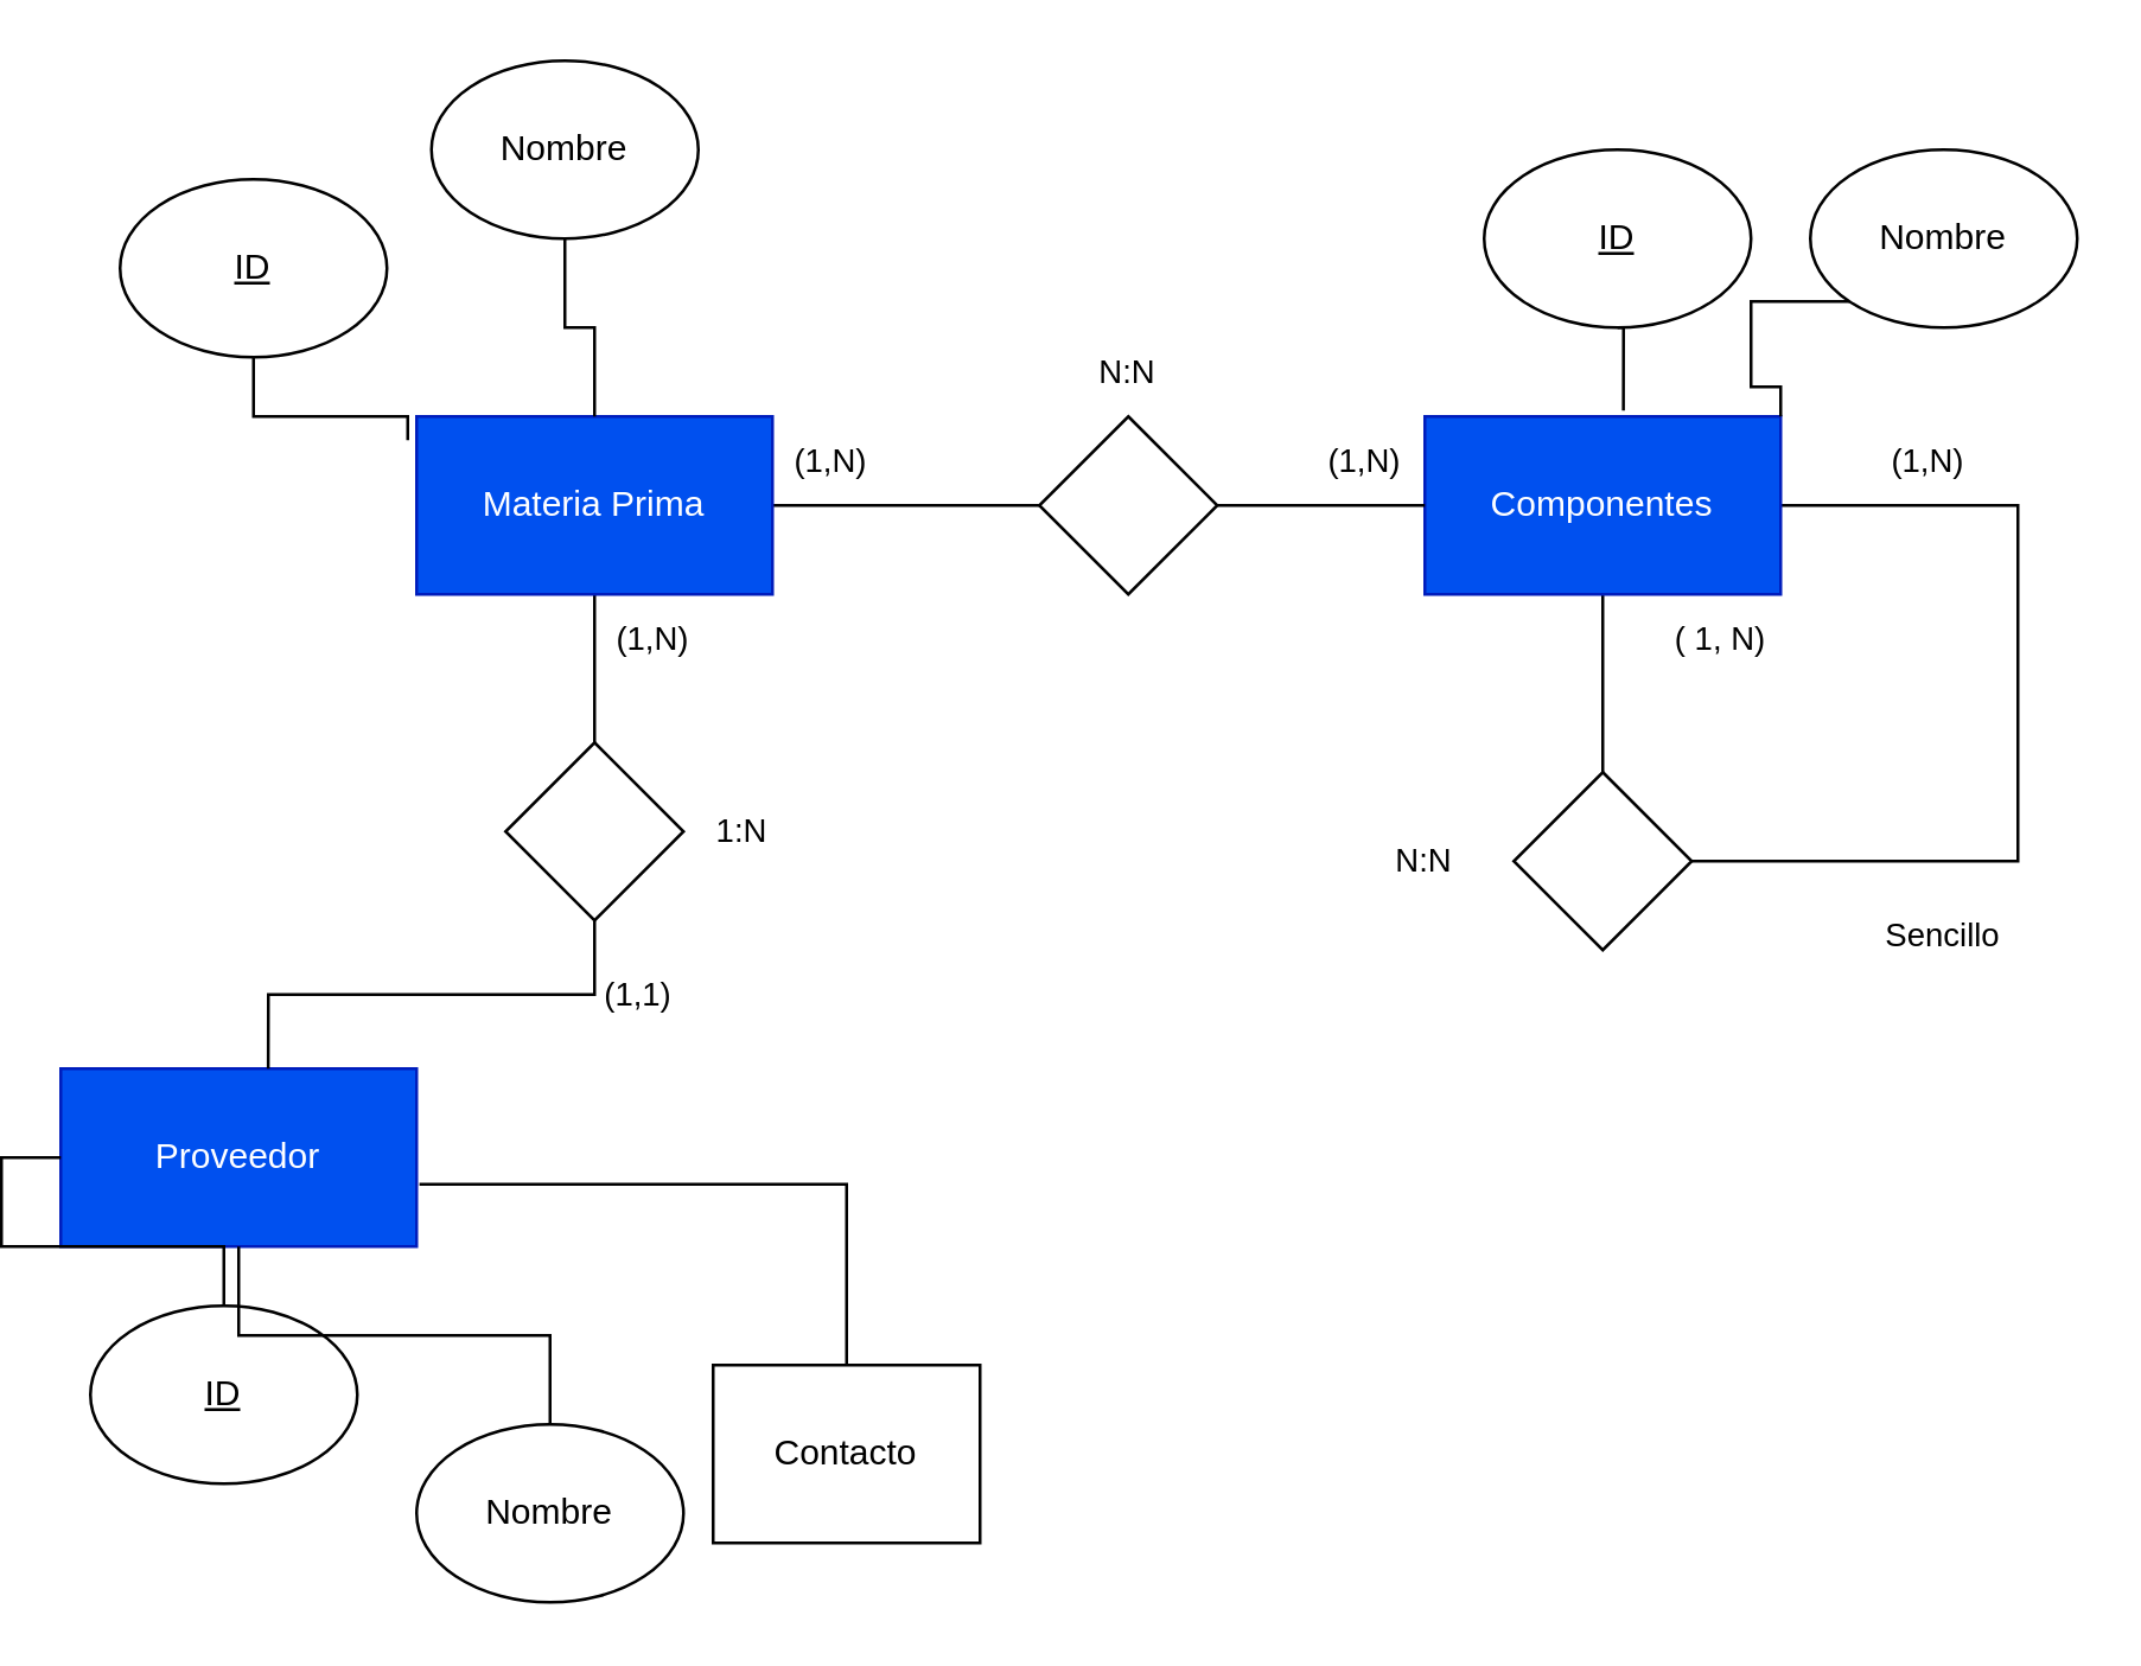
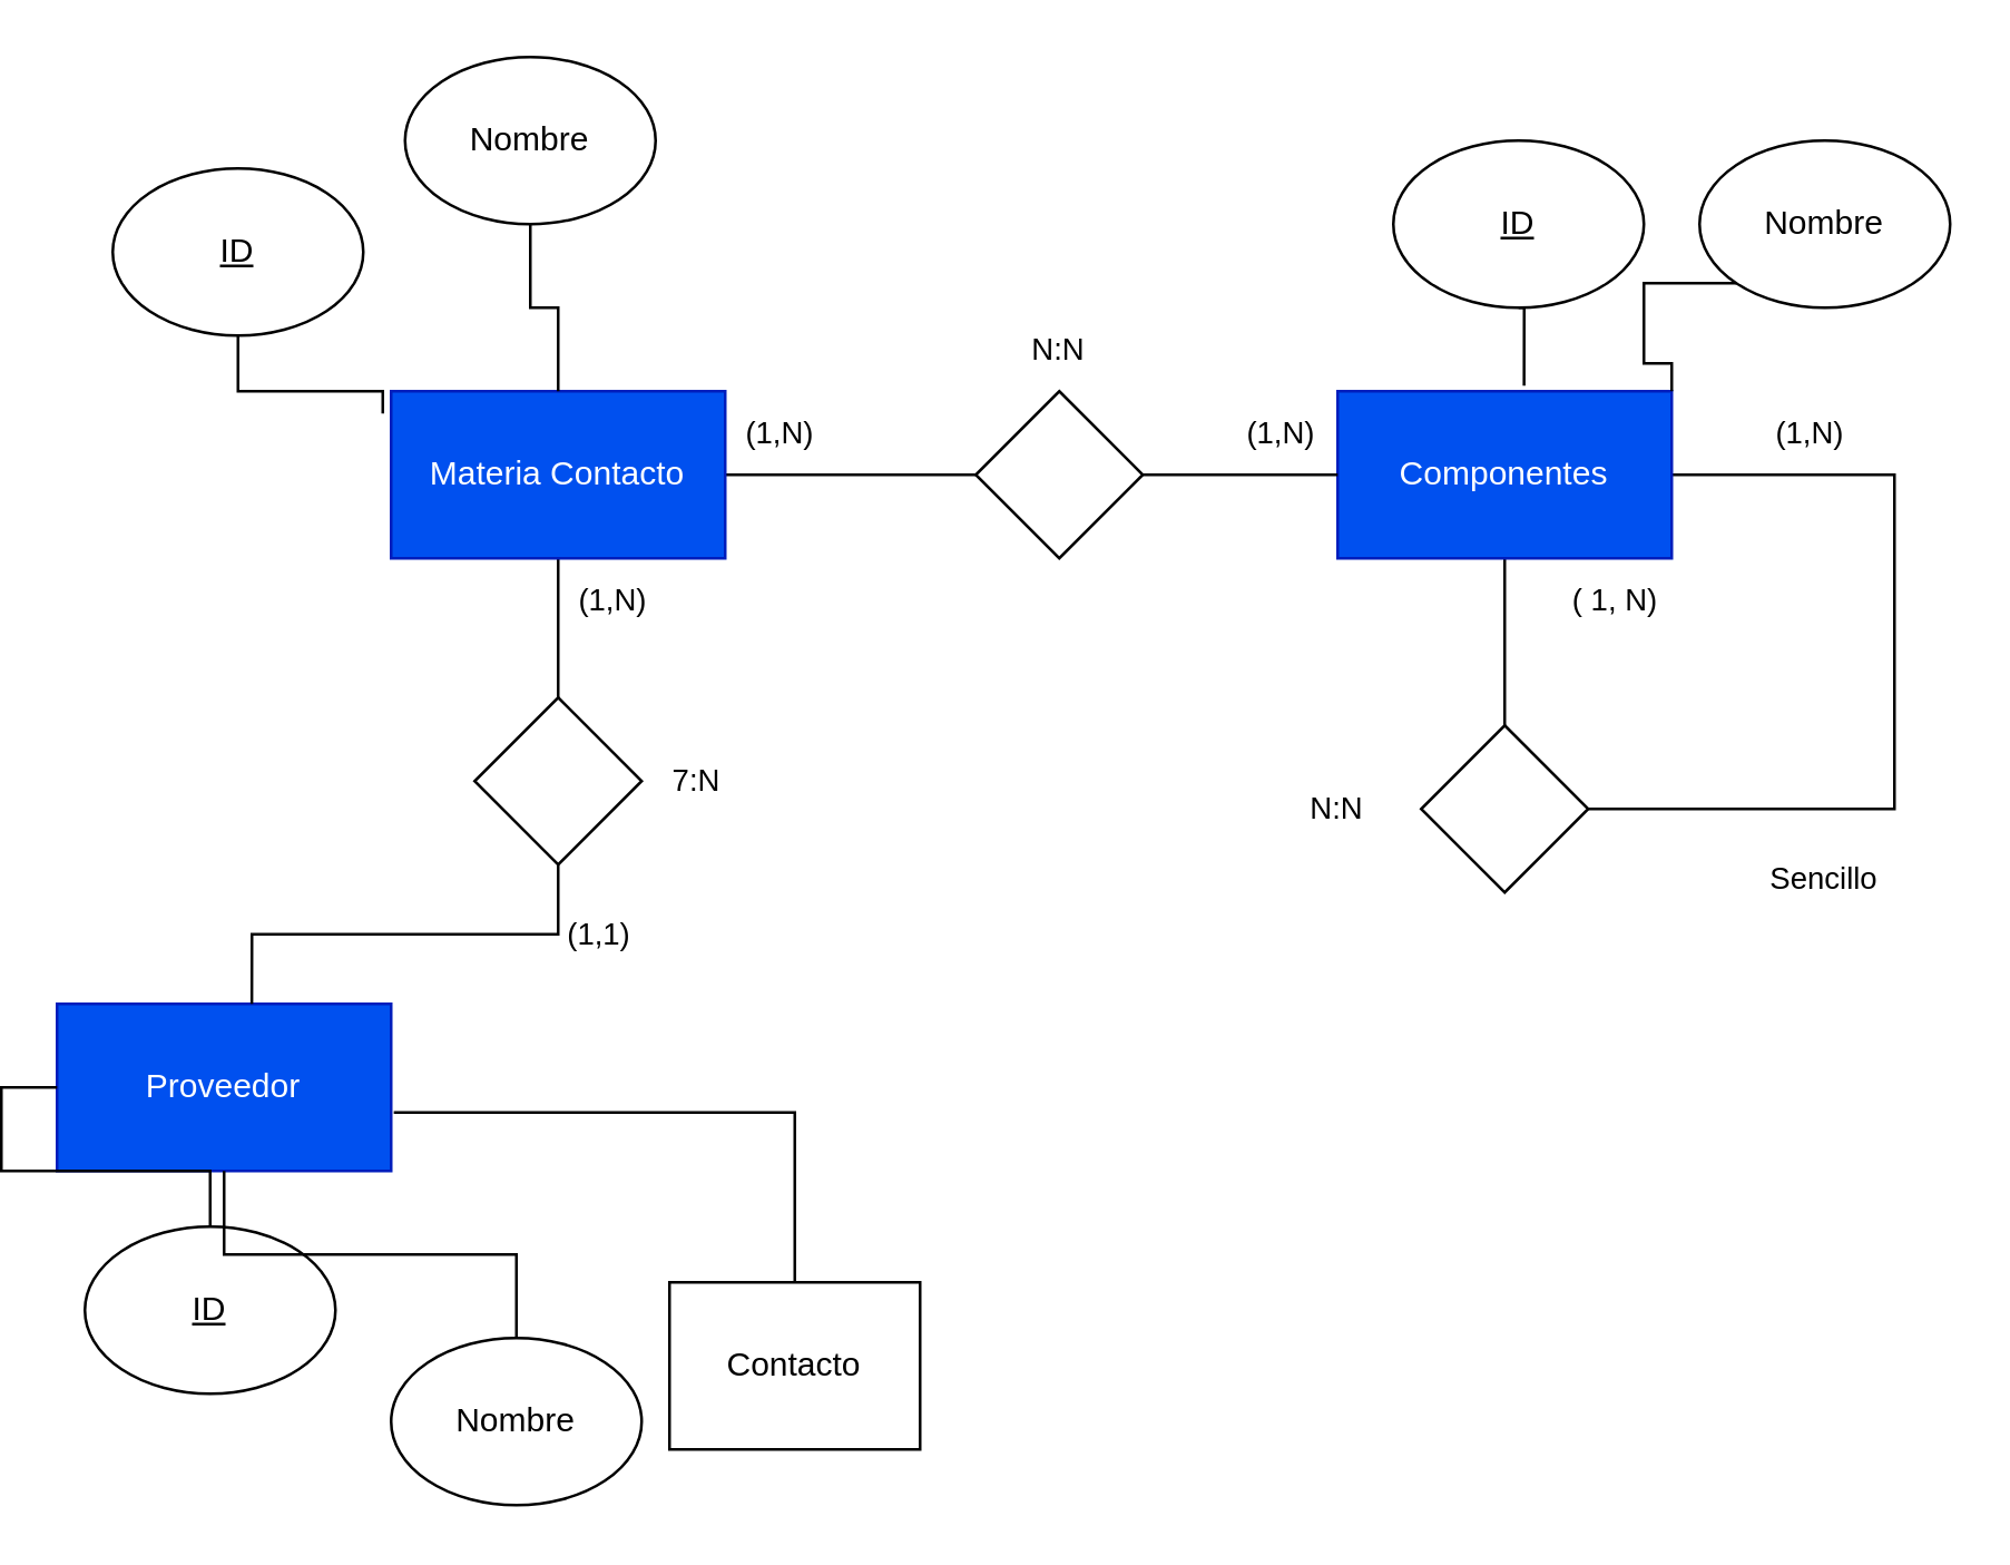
  <mxCell id="0" />
  <mxCell id="1" parent="0" />
  <mxCell id="2" style="edgeStyle=orthogonalEdgeStyle;shape=connector;rounded=0;orthogonalLoop=1;jettySize=auto;html=1;exitX=0.5;exitY=1;exitDx=0;exitDy=0;entryX=0.5;entryY=0;entryDx=0;entryDy=0;strokeColor=default;align=center;verticalAlign=middle;fontFamily=Helvetica;fontSize=11;fontColor=default;labelBackgroundColor=default;endArrow=none;endFill=0;" edge="1" parent="1" source="4" target="21"><mxGeometry relative="1" as="geometry" /></mxCell>
  <mxCell id="3" style="edgeStyle=orthogonalEdgeStyle;shape=connector;rounded=0;orthogonalLoop=1;jettySize=auto;html=1;exitX=1;exitY=0.5;exitDx=0;exitDy=0;strokeColor=default;align=center;verticalAlign=middle;fontFamily=Helvetica;fontSize=11;fontColor=default;labelBackgroundColor=default;endArrow=none;endFill=0;entryX=1;entryY=0.5;entryDx=0;entryDy=0;" edge="1" parent="1" source="4" target="21"><mxGeometry relative="1" as="geometry"><mxPoint x="650" y="290" as="targetPoint" /><Array as="points"><mxPoint x="680" y="170" /><mxPoint x="680" y="290" /></Array></mxGeometry></mxCell>
  <mxCell id="4" value="Componentes" style="rounded=0;whiteSpace=wrap;html=1;fillColor=#0050ef;fontColor=#ffffff;strokeColor=#001DBC;" vertex="1" parent="1"><mxGeometry x="480" y="140" width="120" height="60" as="geometry" /></mxCell>
  <mxCell id="5" value="Proveedor" style="rounded=0;whiteSpace=wrap;html=1;fillColor=#0050ef;fontColor=#ffffff;strokeColor=#001DBC;" vertex="1" parent="1"><mxGeometry x="20" y="360" width="120" height="60" as="geometry" /></mxCell>
  <mxCell id="6" style="edgeStyle=orthogonalEdgeStyle;rounded=0;orthogonalLoop=1;jettySize=auto;html=1;exitX=1;exitY=0.5;exitDx=0;exitDy=0;endArrow=none;endFill=0;entryX=0;entryY=0.5;entryDx=0;entryDy=0;" edge="1" parent="1" source="8" target="20"><mxGeometry relative="1" as="geometry"><mxPoint x="280" y="170" as="targetPoint" /></mxGeometry></mxCell>
  <mxCell id="7" style="edgeStyle=orthogonalEdgeStyle;shape=connector;rounded=0;orthogonalLoop=1;jettySize=auto;html=1;exitX=0.5;exitY=1;exitDx=0;exitDy=0;entryX=0.5;entryY=0;entryDx=0;entryDy=0;strokeColor=default;align=center;verticalAlign=middle;fontFamily=Helvetica;fontSize=11;fontColor=default;labelBackgroundColor=default;endArrow=none;endFill=0;" edge="1" parent="1" source="8" target="18"><mxGeometry relative="1" as="geometry" /></mxCell>
- <mxCell id="8" value="Materia Prima" style="rounded=0;whiteSpace=wrap;html=1;fillColor=#0050ef;fontColor=#ffffff;strokeColor=#001DBC;" vertex="1" parent="1"><mxGeometry x="140" y="140" width="120" height="60" as="geometry" /></mxCell>
+ <mxCell id="8" value="Materia Contacto" style="rounded=0;whiteSpace=wrap;html=1;fillColor=#0050ef;fontColor=#ffffff;strokeColor=#001DBC;" vertex="1" parent="1"><mxGeometry x="140" y="140" width="120" height="60" as="geometry" /></mxCell>
  <mxCell id="9" style="edgeStyle=orthogonalEdgeStyle;shape=connector;rounded=0;orthogonalLoop=1;jettySize=auto;html=1;exitX=0.5;exitY=0;exitDx=0;exitDy=0;entryX=0;entryY=0.5;entryDx=0;entryDy=0;strokeColor=default;align=center;verticalAlign=middle;fontFamily=Helvetica;fontSize=11;fontColor=default;labelBackgroundColor=default;endArrow=none;endFill=0;" edge="1" parent="1" source="10" target="5"><mxGeometry relative="1" as="geometry" /></mxCell>
  <mxCell id="10" value="&lt;u&gt;ID&lt;/u&gt;" style="ellipse;whiteSpace=wrap;html=1;" vertex="1" parent="1"><mxGeometry x="30" y="440" width="90" height="60" as="geometry" /></mxCell>
  <mxCell id="11" value="&lt;u&gt;ID&lt;/u&gt;" style="ellipse;whiteSpace=wrap;html=1;" vertex="1" parent="1"><mxGeometry x="40" y="60" width="90" height="60" as="geometry" /></mxCell>
  <mxCell id="12" style="edgeStyle=orthogonalEdgeStyle;shape=connector;rounded=0;orthogonalLoop=1;jettySize=auto;html=1;exitX=0.5;exitY=1;exitDx=0;exitDy=0;entryX=0.5;entryY=0;entryDx=0;entryDy=0;strokeColor=default;align=center;verticalAlign=middle;fontFamily=Helvetica;fontSize=11;fontColor=default;labelBackgroundColor=default;endArrow=none;endFill=0;" edge="1" parent="1" source="13" target="8"><mxGeometry relative="1" as="geometry" /></mxCell>
  <mxCell id="13" value="Nombre" style="ellipse;whiteSpace=wrap;html=1;" vertex="1" parent="1"><mxGeometry x="145" y="20" width="90" height="60" as="geometry" /></mxCell>
  <mxCell id="14" style="edgeStyle=orthogonalEdgeStyle;shape=connector;rounded=0;orthogonalLoop=1;jettySize=auto;html=1;exitX=0.5;exitY=0;exitDx=0;exitDy=0;entryX=0.5;entryY=1;entryDx=0;entryDy=0;strokeColor=default;align=center;verticalAlign=middle;fontFamily=Helvetica;fontSize=11;fontColor=default;labelBackgroundColor=default;endArrow=none;endFill=0;" edge="1" parent="1" source="15" target="5"><mxGeometry relative="1" as="geometry" /></mxCell>
  <mxCell id="15" value="Nombre" style="ellipse;whiteSpace=wrap;html=1;" vertex="1" parent="1"><mxGeometry x="140" y="480" width="90" height="60" as="geometry" /></mxCell>
  <mxCell id="16" style="edgeStyle=orthogonalEdgeStyle;shape=connector;rounded=0;orthogonalLoop=1;jettySize=auto;html=1;exitX=0;exitY=1;exitDx=0;exitDy=0;entryX=1;entryY=0;entryDx=0;entryDy=0;strokeColor=default;align=center;verticalAlign=middle;fontFamily=Helvetica;fontSize=11;fontColor=default;labelBackgroundColor=default;endArrow=none;endFill=0;" edge="1" parent="1" source="17" target="4"><mxGeometry relative="1" as="geometry" /></mxCell>
  <mxCell id="17" value="Nombre" style="ellipse;whiteSpace=wrap;html=1;" vertex="1" parent="1"><mxGeometry x="610" y="50" width="90" height="60" as="geometry" /></mxCell>
  <mxCell id="18" value="" style="rhombus;whiteSpace=wrap;html=1;" vertex="1" parent="1"><mxGeometry x="170" y="250" width="60" height="60" as="geometry" /></mxCell>
  <mxCell id="19" style="edgeStyle=orthogonalEdgeStyle;shape=connector;rounded=0;orthogonalLoop=1;jettySize=auto;html=1;exitX=1;exitY=0.5;exitDx=0;exitDy=0;entryX=0;entryY=0.5;entryDx=0;entryDy=0;strokeColor=default;align=center;verticalAlign=middle;fontFamily=Helvetica;fontSize=11;fontColor=default;labelBackgroundColor=default;endArrow=none;endFill=0;" edge="1" parent="1" source="20" target="4"><mxGeometry relative="1" as="geometry" /></mxCell>
  <mxCell id="20" value="" style="rhombus;whiteSpace=wrap;html=1;" vertex="1" parent="1"><mxGeometry x="350" y="140" width="60" height="60" as="geometry" /></mxCell>
  <mxCell id="21" value="" style="rhombus;whiteSpace=wrap;html=1;" vertex="1" parent="1"><mxGeometry x="510" y="260" width="60" height="60" as="geometry" /></mxCell>
  <mxCell id="22" value="(1,N)" style="text;strokeColor=none;align=center;fillColor=none;html=1;verticalAlign=middle;whiteSpace=wrap;rounded=0;fontFamily=Helvetica;fontSize=11;fontColor=default;labelBackgroundColor=default;" vertex="1" parent="1"><mxGeometry x="250" y="140" width="60" height="30" as="geometry" /></mxCell>
  <mxCell id="23" value="(1,N)" style="text;strokeColor=none;align=center;fillColor=none;html=1;verticalAlign=middle;whiteSpace=wrap;rounded=0;fontFamily=Helvetica;fontSize=11;fontColor=default;labelBackgroundColor=default;" vertex="1" parent="1"><mxGeometry x="430" y="140" width="60" height="30" as="geometry" /></mxCell>
  <mxCell id="24" style="edgeStyle=orthogonalEdgeStyle;shape=connector;rounded=0;orthogonalLoop=1;jettySize=auto;html=1;exitX=0.5;exitY=1;exitDx=0;exitDy=0;entryX=0.583;entryY=0;entryDx=0;entryDy=0;entryPerimeter=0;strokeColor=default;align=center;verticalAlign=middle;fontFamily=Helvetica;fontSize=11;fontColor=default;labelBackgroundColor=default;endArrow=none;endFill=0;" edge="1" parent="1" source="18" target="5"><mxGeometry relative="1" as="geometry" /></mxCell>
  <mxCell id="25" value="(1,1)" style="text;strokeColor=none;align=center;fillColor=none;html=1;verticalAlign=middle;whiteSpace=wrap;rounded=0;fontFamily=Helvetica;fontSize=11;fontColor=default;labelBackgroundColor=default;" vertex="1" parent="1"><mxGeometry x="185" y="320" width="60" height="30" as="geometry" /></mxCell>
  <mxCell id="26" value="(1,N)" style="text;strokeColor=none;align=center;fillColor=none;html=1;verticalAlign=middle;whiteSpace=wrap;rounded=0;fontFamily=Helvetica;fontSize=11;fontColor=default;labelBackgroundColor=default;" vertex="1" parent="1"><mxGeometry x="190" y="200" width="60" height="30" as="geometry" /></mxCell>
  <mxCell id="27" value="Sencillo" style="text;strokeColor=none;align=center;fillColor=none;html=1;verticalAlign=middle;whiteSpace=wrap;rounded=0;fontFamily=Helvetica;fontSize=11;fontColor=default;labelBackgroundColor=default;" vertex="1" parent="1"><mxGeometry x="625" y="300" width="60" height="30" as="geometry" /></mxCell>
  <mxCell id="28" value="Contacto" style="whiteSpace=wrap;html=1;rounded=0;" vertex="1" parent="1"><mxGeometry x="240" y="460" width="90" height="60" as="geometry" /></mxCell>
  <mxCell id="29" style="edgeStyle=orthogonalEdgeStyle;shape=connector;rounded=0;orthogonalLoop=1;jettySize=auto;html=1;exitX=0.5;exitY=0;exitDx=0;exitDy=0;entryX=1.008;entryY=0.65;entryDx=0;entryDy=0;entryPerimeter=0;strokeColor=default;align=center;verticalAlign=middle;fontFamily=Helvetica;fontSize=11;fontColor=default;labelBackgroundColor=default;endArrow=none;endFill=0;" edge="1" parent="1" source="28" target="5"><mxGeometry relative="1" as="geometry" /></mxCell>
  <mxCell id="30" style="edgeStyle=orthogonalEdgeStyle;shape=connector;rounded=0;orthogonalLoop=1;jettySize=auto;html=1;exitX=0.5;exitY=1;exitDx=0;exitDy=0;entryX=-0.025;entryY=0.133;entryDx=0;entryDy=0;entryPerimeter=0;strokeColor=default;align=center;verticalAlign=middle;fontFamily=Helvetica;fontSize=11;fontColor=default;labelBackgroundColor=default;endArrow=none;endFill=0;" edge="1" parent="1" source="11" target="8"><mxGeometry relative="1" as="geometry" /></mxCell>
  <mxCell id="31" value="&lt;u&gt;ID&lt;/u&gt;" style="ellipse;whiteSpace=wrap;html=1;" vertex="1" parent="1"><mxGeometry x="500" y="50" width="90" height="60" as="geometry" /></mxCell>
  <mxCell id="32" style="edgeStyle=orthogonalEdgeStyle;shape=connector;rounded=0;orthogonalLoop=1;jettySize=auto;html=1;exitX=0.5;exitY=1;exitDx=0;exitDy=0;entryX=0.558;entryY=-0.033;entryDx=0;entryDy=0;entryPerimeter=0;strokeColor=default;align=center;verticalAlign=middle;fontFamily=Helvetica;fontSize=11;fontColor=default;labelBackgroundColor=default;endArrow=none;endFill=0;" edge="1" parent="1" source="31" target="4"><mxGeometry relative="1" as="geometry" /></mxCell>
  <mxCell id="33" value="( 1, N)" style="text;strokeColor=none;align=center;fillColor=none;html=1;verticalAlign=middle;whiteSpace=wrap;rounded=0;fontFamily=Helvetica;fontSize=11;fontColor=default;labelBackgroundColor=default;" vertex="1" parent="1"><mxGeometry x="550" y="200" width="60" height="30" as="geometry" /></mxCell>
  <mxCell id="34" value="(1,N)" style="text;strokeColor=none;align=center;fillColor=none;html=1;verticalAlign=middle;whiteSpace=wrap;rounded=0;fontFamily=Helvetica;fontSize=11;fontColor=default;labelBackgroundColor=default;" vertex="1" parent="1"><mxGeometry x="620" y="140" width="60" height="30" as="geometry" /></mxCell>
  <mxCell id="35" value="N:N" style="text;strokeColor=none;align=center;fillColor=none;html=1;verticalAlign=middle;whiteSpace=wrap;rounded=0;fontFamily=Helvetica;fontSize=11;fontColor=default;labelBackgroundColor=default;" vertex="1" parent="1"><mxGeometry x="350" y="110" width="60" height="30" as="geometry" /></mxCell>
  <mxCell id="36" value="N:N" style="text;strokeColor=none;align=center;fillColor=none;html=1;verticalAlign=middle;whiteSpace=wrap;rounded=0;fontFamily=Helvetica;fontSize=11;fontColor=default;labelBackgroundColor=default;" vertex="1" parent="1"><mxGeometry x="450" y="275" width="60" height="30" as="geometry" /></mxCell>
- <mxCell id="37" value="1:N" style="text;strokeColor=none;align=center;fillColor=none;html=1;verticalAlign=middle;whiteSpace=wrap;rounded=0;fontFamily=Helvetica;fontSize=11;fontColor=default;labelBackgroundColor=default;" vertex="1" parent="1"><mxGeometry x="220" y="265" width="60" height="30" as="geometry" /></mxCell>
+ <mxCell id="37" value="7:N" style="text;strokeColor=none;align=center;fillColor=none;html=1;verticalAlign=middle;whiteSpace=wrap;rounded=0;fontFamily=Helvetica;fontSize=11;fontColor=default;labelBackgroundColor=default;" vertex="1" parent="1"><mxGeometry x="220" y="265" width="60" height="30" as="geometry" /></mxCell>
